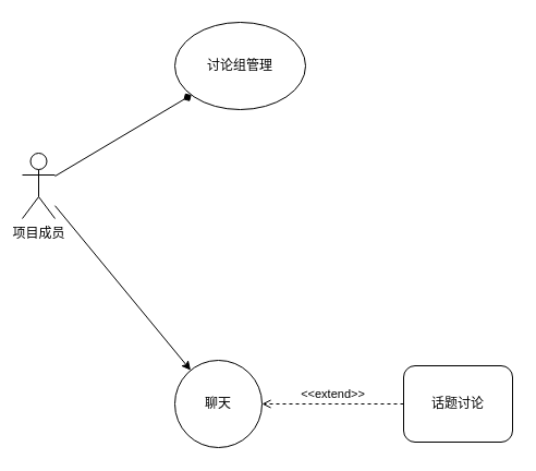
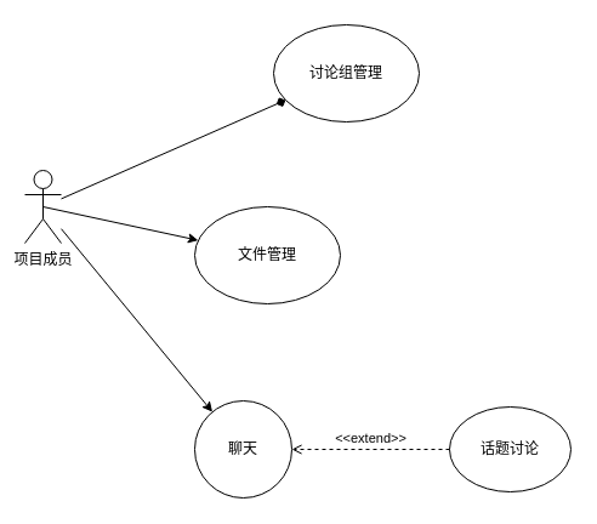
  <mxCell id="0" />
  <mxCell id="1" parent="0" />
  <mxCell id="2" value="项目成员" style="shape=umlActor;verticalLabelPosition=bottom;verticalAlign=top;html=1;outlineConnect=0;" vertex="1" parent="1"><mxGeometry x="20" y="140" width="30" height="60" as="geometry" /></mxCell>
- <mxCell id="3" value="讨论组管理" style="ellipse;whiteSpace=wrap;html=1;" vertex="1" parent="1"><mxGeometry x="160" y="20" width="120" height="80" as="geometry" /></mxCell>
+ <mxCell id="3" value="讨论组管理" style="ellipse;whiteSpace=wrap;html=1;" vertex="1" parent="1"><mxGeometry x="225" y="20" width="120" height="80" as="geometry" /></mxCell>
+ <mxCell id="4" value="文件管理" style="ellipse;whiteSpace=wrap;html=1;" vertex="1" parent="1"><mxGeometry x="160" y="170" width="120" height="80" as="geometry" /></mxCell>
  <mxCell id="5" value="聊天" style="ellipse;whiteSpace=wrap;html=1;" vertex="1" parent="1"><mxGeometry x="160" y="330" width="80" height="80" as="geometry" /></mxCell>
  <mxCell id="6" value="" style="endArrow=classic;html=1;rounded=0;" edge="1" parent="1" source="2" target="5"><mxGeometry width="50" height="50" relative="1" as="geometry"><mxPoint x="310" y="280" as="sourcePoint" /><mxPoint x="360" y="230" as="targetPoint" /></mxGeometry></mxCell>
+ <mxCell id="7" value="" style="endArrow=classic;html=1;rounded=0;exitX=0.5;exitY=0.5;exitDx=0;exitDy=0;exitPerimeter=0;" edge="1" parent="1" source="2" target="4"><mxGeometry width="50" height="50" relative="1" as="geometry"><mxPoint x="310" y="280" as="sourcePoint" /><mxPoint x="360" y="230" as="targetPoint" /></mxGeometry></mxCell>
  <mxCell id="8" value="" style="endArrow=diamond;html=1;rounded=0;" edge="1" parent="1" source="2" target="3"><mxGeometry width="50" height="50" relative="1" as="geometry"><mxPoint x="30" y="150" as="sourcePoint" /><mxPoint x="80" y="100" as="targetPoint" /></mxGeometry></mxCell>
- <mxCell id="9" value="话题讨论" style="whiteSpace=wrap;html=1;rounded=1;" vertex="1" parent="1"><mxGeometry x="370" y="335" width="100" height="70" as="geometry" /></mxCell>
+ <mxCell id="9" value="话题讨论" style="ellipse;whiteSpace=wrap;html=1;" vertex="1" parent="1"><mxGeometry x="370" y="335" width="100" height="70" as="geometry" /></mxCell>
  <mxCell id="10" value="&amp;lt;&amp;lt;extend&amp;gt;&amp;gt;" style="html=1;verticalAlign=bottom;labelBackgroundColor=none;endArrow=open;endFill=0;dashed=1;rounded=0;" edge="1" parent="1" source="9" target="5"><mxGeometry width="160" relative="1" as="geometry"><mxPoint x="250" y="230" as="sourcePoint" /><mxPoint x="410" y="230" as="targetPoint" /></mxGeometry></mxCell>
